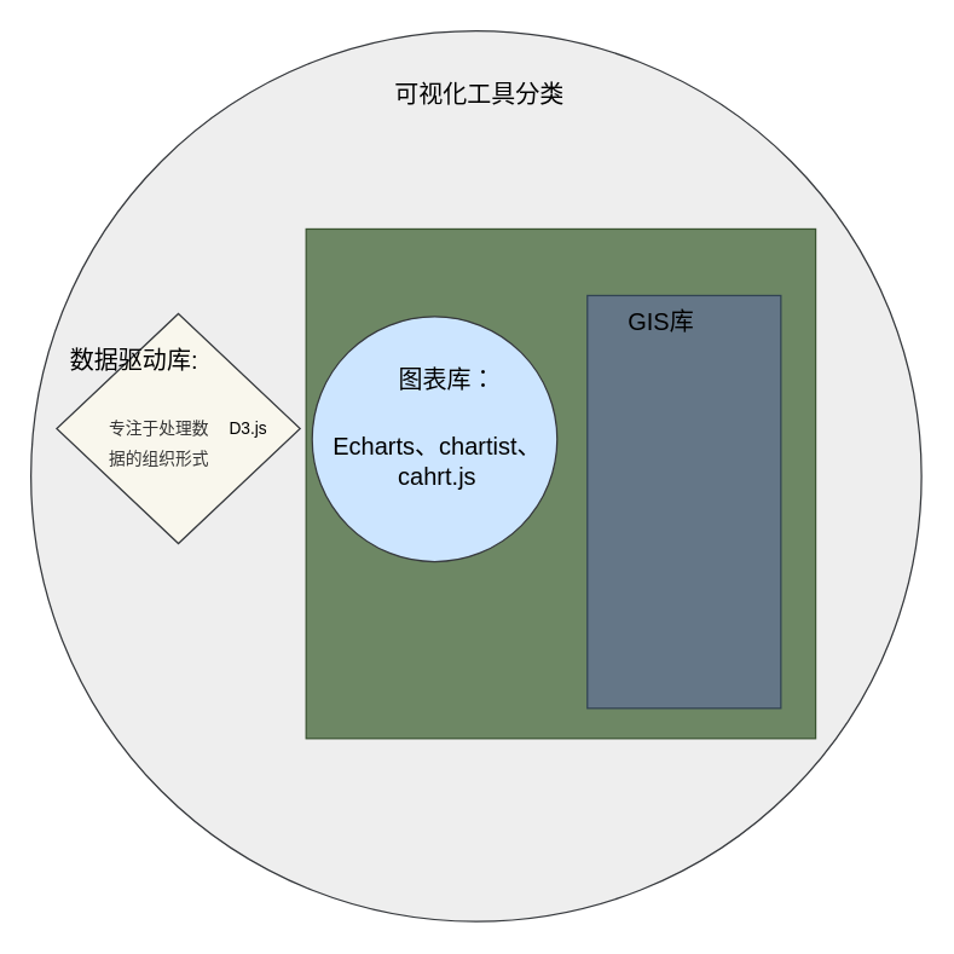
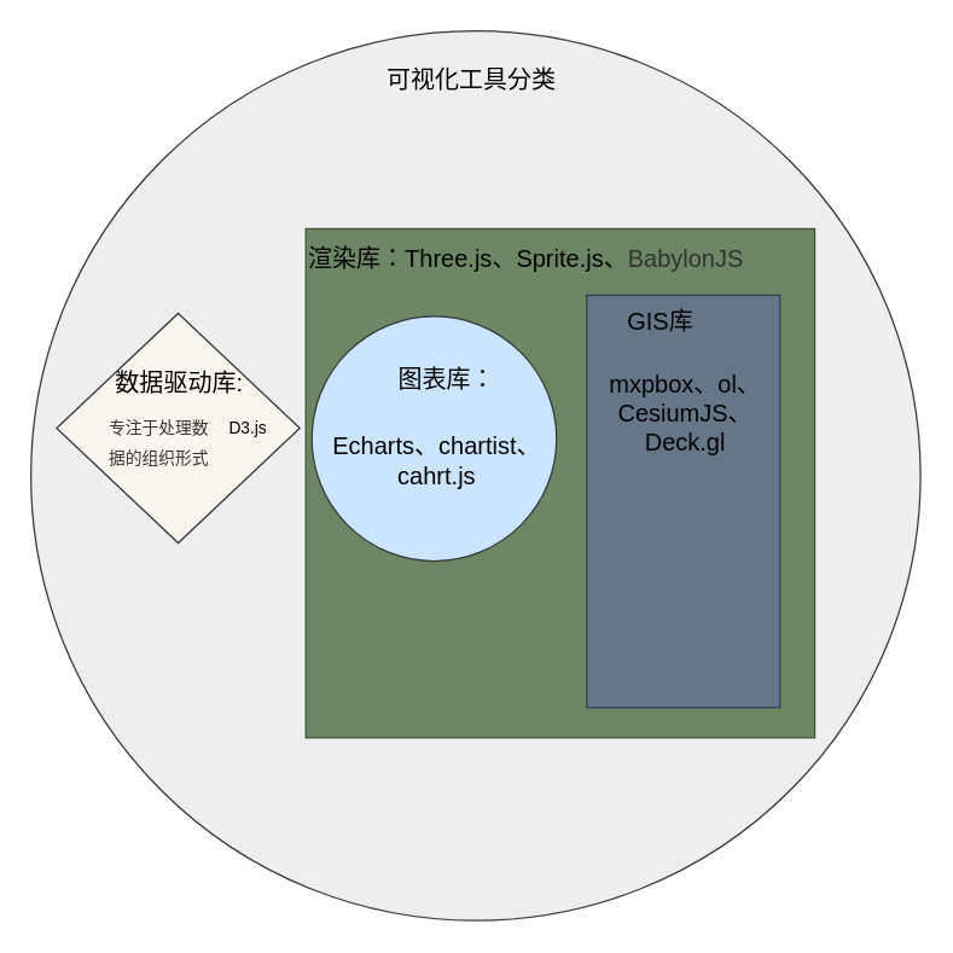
  <mxCell id="0" />
  <mxCell id="1" parent="0" />
  <mxCell id="2" value="" style="ellipse;whiteSpace=wrap;html=1;aspect=fixed;fillColor=#eeeeee;strokeColor=#36393d;" vertex="1" parent="1"><mxGeometry x="20" y="20" width="589" height="589" as="geometry" /></mxCell>
- <mxCell id="3" value="可视化工具分类" style="text;html=1;strokeColor=none;fillColor=none;align=center;verticalAlign=middle;whiteSpace=wrap;rounded=0;fontSize=16;" vertex="1" parent="1"><mxGeometry x="127" y="46" width="380" height="31" as="geometry" /></mxCell>
+ <mxCell id="3" value="可视化工具分类" style="text;html=1;strokeColor=none;fillColor=none;align=center;verticalAlign=middle;whiteSpace=wrap;rounded=0;fontSize=16;" vertex="1" parent="1"><mxGeometry x="122" y="36" width="380" height="31" as="geometry" /></mxCell>
  <mxCell id="4" value="" style="rhombus;whiteSpace=wrap;html=1;fontSize=16;fillColor=#f9f7ed;strokeColor=#36393d;" vertex="1" parent="1"><mxGeometry x="37" y="207" width="161" height="152" as="geometry" /></mxCell>
- <mxCell id="5" value="数据驱动库:" style="text;html=1;strokeColor=none;fillColor=none;align=center;verticalAlign=middle;whiteSpace=wrap;rounded=0;fontSize=16;" vertex="1" parent="1"><mxGeometry x="43" y="226" width="91" height="23" as="geometry" /></mxCell>
+ <mxCell id="5" value="数据驱动库:" style="text;html=1;strokeColor=none;fillColor=none;align=center;verticalAlign=middle;whiteSpace=wrap;rounded=0;fontSize=16;" vertex="1" parent="1"><mxGeometry x="73" y="241" width="91" height="23" as="geometry" /></mxCell>
  <mxCell id="6" value="" style="whiteSpace=wrap;html=1;aspect=fixed;fontSize=16;fillColor=#6d8764;strokeColor=#3A5431;fontColor=#ffffff;" vertex="1" parent="1"><mxGeometry x="202" y="151" width="337" height="337" as="geometry" /></mxCell>
  <mxCell id="7" value="" style="ellipse;whiteSpace=wrap;html=1;aspect=fixed;fontSize=19;fillColor=#cce5ff;strokeColor=#36393d;" vertex="1" parent="1"><mxGeometry x="206" y="209" width="162" height="162" as="geometry" /></mxCell>
+ <mxCell id="8" value="渲染库：Three.js、Sprite.js、&lt;span style=&quot;color: rgb(51 , 51 , 51) ; font-family: &amp;#34;pingfang sc&amp;#34; , &amp;#34;avenir&amp;#34; , &amp;#34;tahoma&amp;#34; , &amp;#34;arial&amp;#34; , &amp;#34;lantinghei sc&amp;#34; , &amp;#34;microsoft yahei&amp;#34; , &amp;#34;hiragino sans gb&amp;#34; , &amp;#34;microsoft sans serif&amp;#34; , &amp;#34;wenquanyi micro hei&amp;#34; , &amp;#34;helvetica&amp;#34; , sans-serif&quot;&gt;BabylonJS&lt;/span&gt;" style="text;html=1;strokeColor=none;fillColor=none;align=left;verticalAlign=middle;whiteSpace=wrap;rounded=0;fontSize=16;" vertex="1" parent="1"><mxGeometry x="202" y="154" width="308" height="34" as="geometry" /></mxCell>
  <mxCell id="9" value="图表库：" style="text;html=1;strokeColor=none;fillColor=none;align=center;verticalAlign=middle;whiteSpace=wrap;rounded=0;fontSize=16;" vertex="1" parent="1"><mxGeometry x="262" y="236" width="67" height="30" as="geometry" /></mxCell>
  <mxCell id="10" style="edgeStyle=orthogonalEdgeStyle;rounded=0;orthogonalLoop=1;jettySize=auto;html=1;exitX=0.5;exitY=1;exitDx=0;exitDy=0;fontSize=16;" edge="1" parent="1" source="9" target="9"><mxGeometry relative="1" as="geometry" /></mxCell>
  <mxCell id="11" value="" style="rounded=0;whiteSpace=wrap;html=1;fontSize=16;fillColor=#647687;strokeColor=#314354;fontColor=#ffffff;" vertex="1" parent="1"><mxGeometry x="388" y="195" width="128" height="273" as="geometry" /></mxCell>
  <mxCell id="12" value="GIS库" style="text;html=1;strokeColor=none;fillColor=none;align=center;verticalAlign=middle;whiteSpace=wrap;rounded=0;fontSize=16;" vertex="1" parent="1"><mxGeometry x="407" y="197" width="60" height="30" as="geometry" /></mxCell>
  <mxCell id="13" value="Echarts、chartist、&lt;br&gt;cahrt.js" style="text;html=1;strokeColor=none;fillColor=none;align=center;verticalAlign=middle;whiteSpace=wrap;rounded=0;fontSize=16;" vertex="1" parent="1"><mxGeometry x="213" y="290.5" width="152" height="29" as="geometry" /></mxCell>
+ <mxCell id="14" value="mxpbox、ol、CesiumJS、&lt;br&gt;Deck.gl" style="text;html=1;strokeColor=none;fillColor=none;align=center;verticalAlign=middle;whiteSpace=wrap;rounded=0;fontSize=16;" vertex="1" parent="1"><mxGeometry x="400" y="241" width="107" height="64" as="geometry" /></mxCell>
  <mxCell id="15" value="&lt;span style=&quot;color: rgb(51 , 51 , 51) ; font-family: &amp;#34;pingfang sc&amp;#34; , &amp;#34;avenir&amp;#34; , &amp;#34;tahoma&amp;#34; , &amp;#34;arial&amp;#34; , &amp;#34;lantinghei sc&amp;#34; , &amp;#34;microsoft yahei&amp;#34; , &amp;#34;hiragino sans gb&amp;#34; , &amp;#34;microsoft sans serif&amp;#34; , &amp;#34;wenquanyi micro hei&amp;#34; , &amp;#34;helvetica&amp;#34; , sans-serif&quot;&gt;&lt;font style=&quot;font-size: 11px&quot;&gt;专注于处理数据的组织形式&lt;/font&gt;&lt;/span&gt;" style="text;html=1;strokeColor=none;fillColor=none;align=center;verticalAlign=middle;whiteSpace=wrap;rounded=0;fontSize=16;" vertex="1" parent="1"><mxGeometry x="70" y="275.5" width="70" height="30" as="geometry" /></mxCell>
  <mxCell id="16" value="D3.js" style="text;html=1;strokeColor=none;fillColor=none;align=center;verticalAlign=middle;whiteSpace=wrap;rounded=0;fontSize=11;" vertex="1" parent="1"><mxGeometry x="134" y="268" width="60" height="30" as="geometry" /></mxCell>
